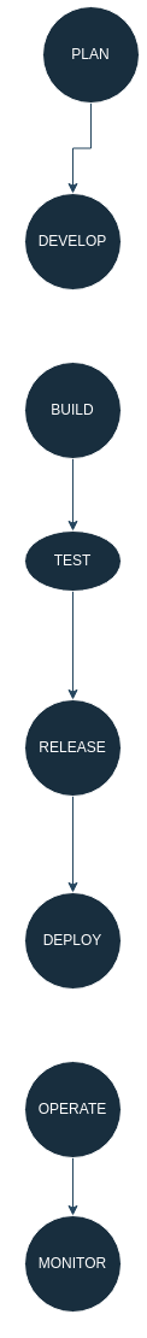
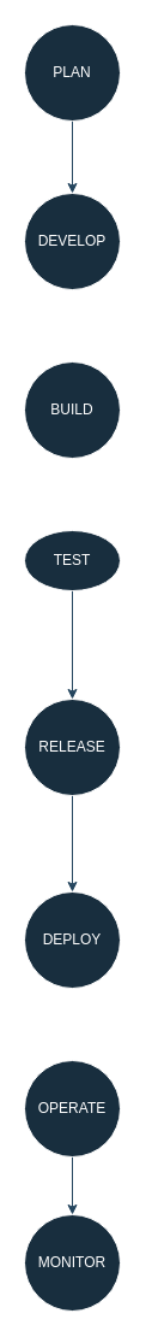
  <mxCell id="0" />
  <mxCell id="1" parent="0" />
  <mxCell id="2" value="" style="edgeStyle=orthogonalEdgeStyle;rounded=0;orthogonalLoop=1;jettySize=auto;html=1;labelBackgroundColor=none;strokeColor=#23445D;fontColor=default;" edge="1" parent="1" source="3" target="14"><mxGeometry relative="1" as="geometry" /></mxCell>
- <mxCell id="3" value="PLAN" style="ellipse;whiteSpace=wrap;html=1;aspect=fixed;labelBackgroundColor=none;fillColor=#182E3E;strokeColor=#FFFFFF;fontColor=#FFFFFF;" vertex="1" parent="1"><mxGeometry x="35" y="5" width="80" height="80" as="geometry" /></mxCell>
- <mxCell id="4" value="" style="edgeStyle=orthogonalEdgeStyle;rounded=0;orthogonalLoop=1;jettySize=auto;html=1;labelBackgroundColor=none;strokeColor=#23445D;fontColor=default;" edge="1" parent="1" source="5" target="7"><mxGeometry relative="1" as="geometry" /></mxCell>
+ <mxCell id="3" value="PLAN" style="ellipse;whiteSpace=wrap;html=1;aspect=fixed;labelBackgroundColor=none;fillColor=#182E3E;strokeColor=#FFFFFF;fontColor=#FFFFFF;" vertex="1" parent="1"><mxGeometry x="20" y="20" width="80" height="80" as="geometry" /></mxCell>
  <mxCell id="5" value="BUILD" style="ellipse;whiteSpace=wrap;html=1;aspect=fixed;labelBackgroundColor=none;fillColor=#182E3E;strokeColor=#FFFFFF;fontColor=#FFFFFF;" vertex="1" parent="1"><mxGeometry x="20" y="300" width="80" height="80" as="geometry" /></mxCell>
  <mxCell id="6" value="" style="edgeStyle=orthogonalEdgeStyle;rounded=0;orthogonalLoop=1;jettySize=auto;html=1;labelBackgroundColor=none;strokeColor=#23445D;fontColor=default;" edge="1" parent="1" source="7" target="9"><mxGeometry relative="1" as="geometry" /></mxCell>
  <mxCell id="7" value="TEST" style="ellipse;whiteSpace=wrap;html=1;aspect=fixed;labelBackgroundColor=none;fillColor=#182E3E;strokeColor=#FFFFFF;fontColor=#FFFFFF;" vertex="1" parent="1"><mxGeometry x="20" y="440" width="80" height="50" as="geometry" /></mxCell>
  <mxCell id="8" value="" style="edgeStyle=orthogonalEdgeStyle;rounded=0;orthogonalLoop=1;jettySize=auto;html=1;labelBackgroundColor=none;strokeColor=#23445D;fontColor=default;" edge="1" parent="1" source="9" target="10"><mxGeometry relative="1" as="geometry" /></mxCell>
  <mxCell id="9" value="RELEASE" style="ellipse;whiteSpace=wrap;html=1;aspect=fixed;labelBackgroundColor=none;fillColor=#182E3E;strokeColor=#FFFFFF;fontColor=#FFFFFF;" vertex="1" parent="1"><mxGeometry x="20" y="580" width="80" height="80" as="geometry" /></mxCell>
  <mxCell id="10" value="DEPLOY" style="ellipse;whiteSpace=wrap;html=1;aspect=fixed;labelBackgroundColor=none;fillColor=#182E3E;strokeColor=#FFFFFF;fontColor=#FFFFFF;" vertex="1" parent="1"><mxGeometry x="20" y="740" width="80" height="80" as="geometry" /></mxCell>
  <mxCell id="11" value="" style="edgeStyle=orthogonalEdgeStyle;rounded=0;orthogonalLoop=1;jettySize=auto;html=1;labelBackgroundColor=none;strokeColor=#23445D;fontColor=default;" edge="1" parent="1" source="12" target="13"><mxGeometry relative="1" as="geometry" /></mxCell>
  <mxCell id="12" value="OPERATE" style="ellipse;whiteSpace=wrap;html=1;aspect=fixed;labelBackgroundColor=none;fillColor=#182E3E;strokeColor=#FFFFFF;fontColor=#FFFFFF;" vertex="1" parent="1"><mxGeometry x="20" y="880" width="80" height="80" as="geometry" /></mxCell>
  <mxCell id="13" value="MONITOR" style="ellipse;whiteSpace=wrap;html=1;aspect=fixed;labelBackgroundColor=none;fillColor=#182E3E;strokeColor=#FFFFFF;fontColor=#FFFFFF;" vertex="1" parent="1"><mxGeometry x="20" y="1008" width="80" height="80" as="geometry" /></mxCell>
  <mxCell id="14" value="DEVELOP" style="ellipse;whiteSpace=wrap;html=1;aspect=fixed;labelBackgroundColor=none;fillColor=#182E3E;strokeColor=#FFFFFF;fontColor=#FFFFFF;" vertex="1" parent="1"><mxGeometry x="20" y="160" width="80" height="80" as="geometry" /></mxCell>
